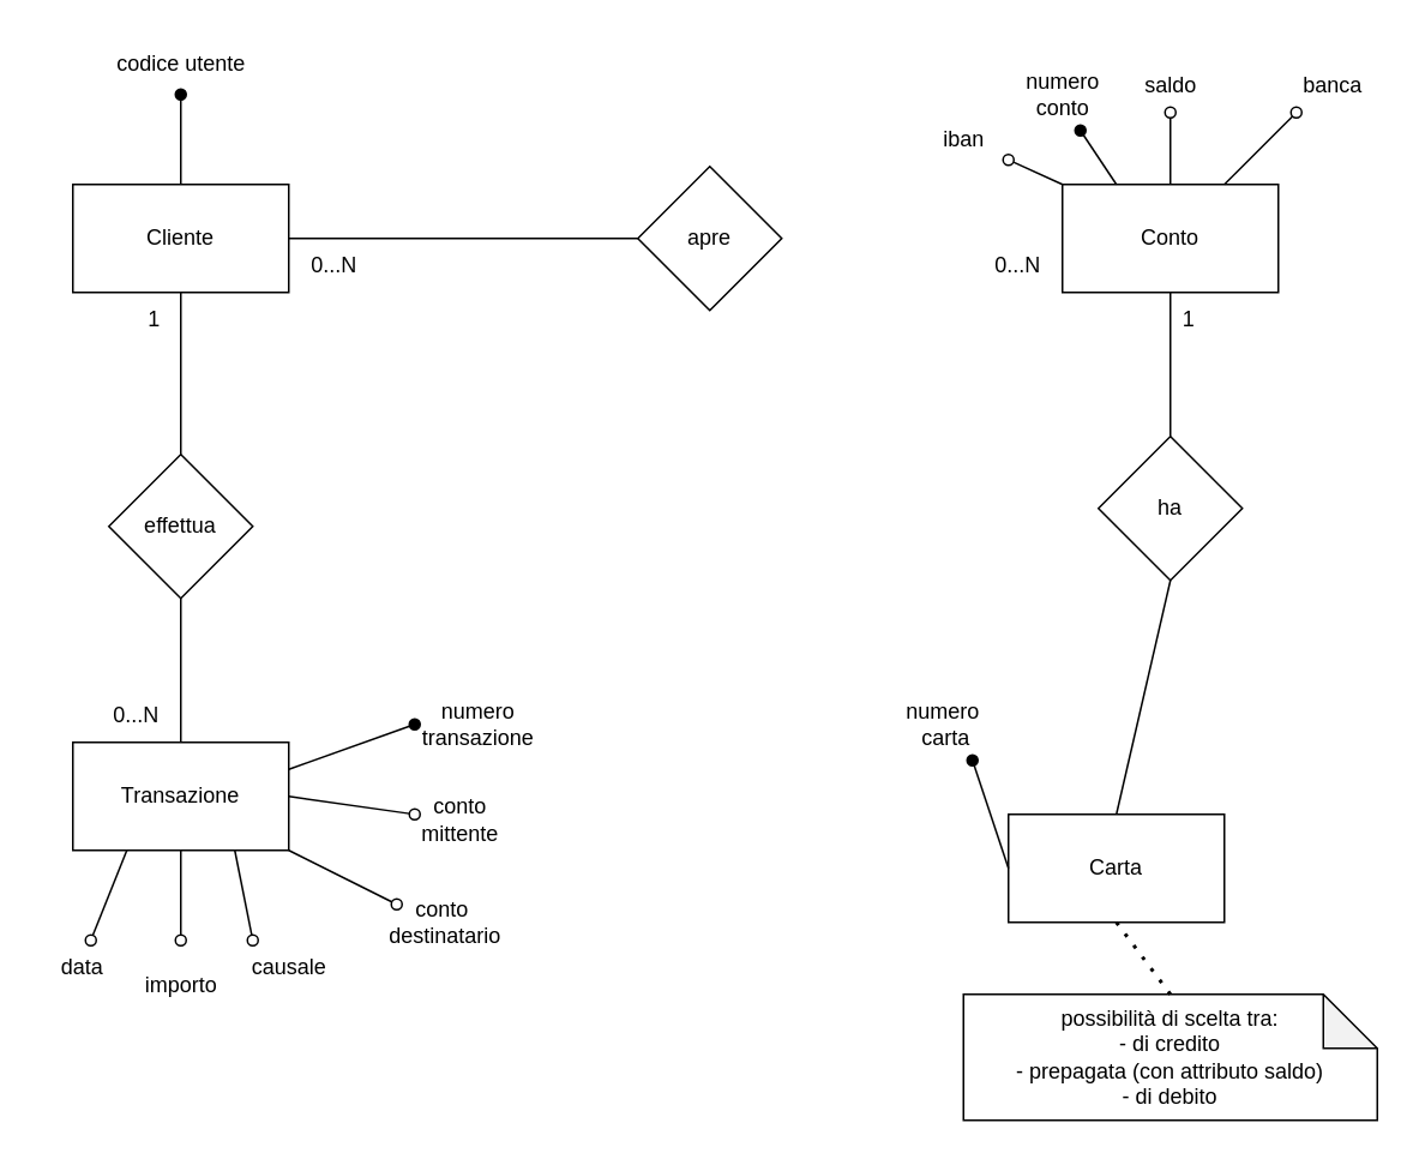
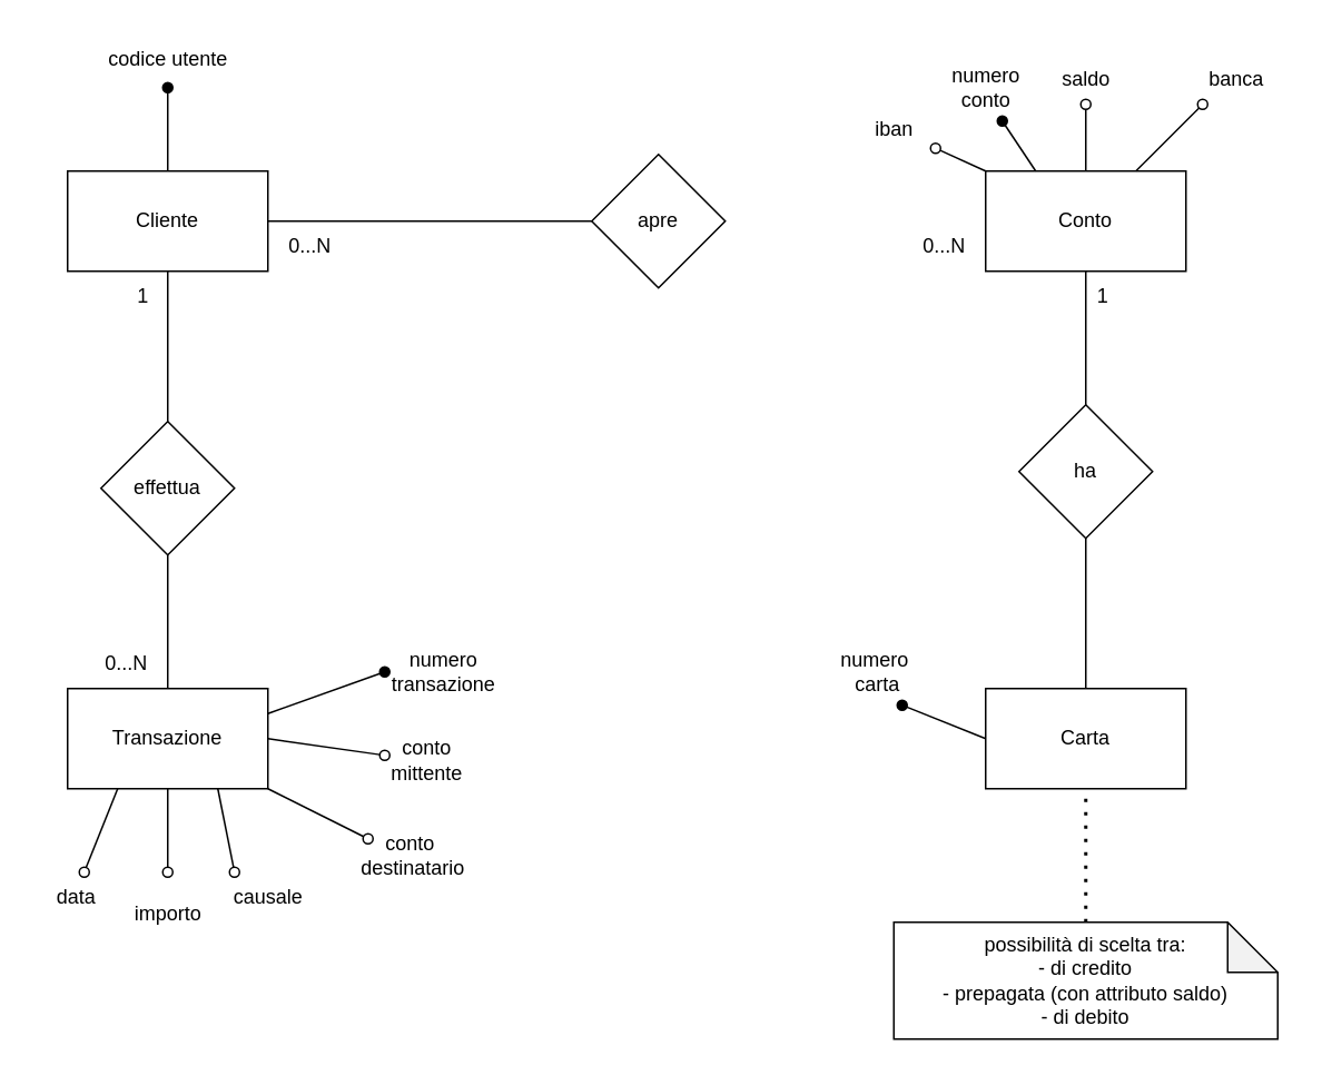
  <mxCell id="0" />
  <mxCell id="1" parent="0" />
  <mxCell id="2" value="Cliente" style="rounded=0;whiteSpace=wrap;html=1;" vertex="1" parent="1"><mxGeometry x="40" y="102" width="120" height="60" as="geometry" /></mxCell>
  <mxCell id="3" value="Conto" style="rounded=0;whiteSpace=wrap;html=1;" vertex="1" parent="1"><mxGeometry x="590" y="102" width="120" height="60" as="geometry" /></mxCell>
  <mxCell id="4" value="Transazione" style="rounded=0;whiteSpace=wrap;html=1;" vertex="1" parent="1"><mxGeometry x="40" y="412" width="120" height="60" as="geometry" /></mxCell>
- <mxCell id="5" value="Carta" style="rounded=0;whiteSpace=wrap;html=1;" vertex="1" parent="1"><mxGeometry x="560" y="452" width="120" height="60" as="geometry" /></mxCell>
+ <mxCell id="5" value="Carta" style="rounded=0;whiteSpace=wrap;html=1;" vertex="1" parent="1"><mxGeometry x="590" y="412" width="120" height="60" as="geometry" /></mxCell>
  <mxCell id="6" value="effettua" style="rhombus;whiteSpace=wrap;html=1;" vertex="1" parent="1"><mxGeometry x="60" y="252" width="80" height="80" as="geometry" /></mxCell>
  <mxCell id="7" value="apre" style="rhombus;whiteSpace=wrap;html=1;" vertex="1" parent="1"><mxGeometry x="354" y="92" width="80" height="80" as="geometry" /></mxCell>
  <mxCell id="8" value="ha" style="rhombus;whiteSpace=wrap;html=1;" vertex="1" parent="1"><mxGeometry x="610" y="242" width="80" height="80" as="geometry" /></mxCell>
  <mxCell id="9" value="" style="endArrow=none;html=1;rounded=0;exitX=1;exitY=0.5;exitDx=0;exitDy=0;entryX=0;entryY=0.5;entryDx=0;entryDy=0;" edge="1" parent="1" source="2" target="7"><mxGeometry width="50" height="50" relative="1" as="geometry"><mxPoint x="560" y="342" as="sourcePoint" /><mxPoint x="610" y="292" as="targetPoint" /></mxGeometry></mxCell>
  <mxCell id="10" value="" style="endArrow=none;html=1;rounded=0;exitX=0.5;exitY=1;exitDx=0;exitDy=0;entryX=0.5;entryY=0;entryDx=0;entryDy=0;" edge="1" parent="1" source="2" target="6"><mxGeometry width="50" height="50" relative="1" as="geometry"><mxPoint x="560" y="342" as="sourcePoint" /><mxPoint x="610" y="292" as="targetPoint" /></mxGeometry></mxCell>
  <mxCell id="11" value="" style="endArrow=none;html=1;rounded=0;exitX=0.5;exitY=1;exitDx=0;exitDy=0;entryX=0.5;entryY=0;entryDx=0;entryDy=0;" edge="1" parent="1" source="6" target="4"><mxGeometry width="50" height="50" relative="1" as="geometry"><mxPoint x="560" y="342" as="sourcePoint" /><mxPoint x="610" y="292" as="targetPoint" /></mxGeometry></mxCell>
  <mxCell id="12" value="" style="endArrow=none;html=1;rounded=0;entryX=0.5;entryY=1;entryDx=0;entryDy=0;" edge="1" parent="1" source="8" target="3"><mxGeometry width="50" height="50" relative="1" as="geometry"><mxPoint x="560" y="342" as="sourcePoint" /><mxPoint x="610" y="292" as="targetPoint" /></mxGeometry></mxCell>
  <mxCell id="13" value="" style="endArrow=none;html=1;rounded=0;entryX=0.5;entryY=1;entryDx=0;entryDy=0;exitX=0.5;exitY=0;exitDx=0;exitDy=0;" edge="1" parent="1" source="5" target="8"><mxGeometry width="50" height="50" relative="1" as="geometry"><mxPoint x="560" y="342" as="sourcePoint" /><mxPoint x="610" y="292" as="targetPoint" /></mxGeometry></mxCell>
  <mxCell id="14" value="" style="endArrow=oval;html=1;rounded=0;endFill=1;exitX=0.5;exitY=0;exitDx=0;exitDy=0;" edge="1" parent="1" source="2"><mxGeometry width="50" height="50" relative="1" as="geometry"><mxPoint x="560" y="342" as="sourcePoint" /><mxPoint x="100" y="52" as="targetPoint" /><Array as="points" /></mxGeometry></mxCell>
  <mxCell id="15" value="codice utente" style="text;html=1;align=center;verticalAlign=middle;resizable=0;points=[];autosize=1;strokeColor=none;fillColor=none;" vertex="1" parent="1"><mxGeometry x="55" y="20" width="90" height="30" as="geometry" /></mxCell>
  <mxCell id="16" value="" style="endArrow=oval;html=1;rounded=0;endFill=0;exitX=0.25;exitY=1;exitDx=0;exitDy=0;" edge="1" parent="1" source="4"><mxGeometry width="50" height="50" relative="1" as="geometry"><mxPoint x="230" y="432" as="sourcePoint" /><mxPoint x="50" y="522" as="targetPoint" /><Array as="points" /></mxGeometry></mxCell>
  <mxCell id="17" value="data" style="text;html=1;align=center;verticalAlign=middle;resizable=0;points=[];autosize=1;strokeColor=none;fillColor=none;" vertex="1" parent="1"><mxGeometry x="20" y="522" width="50" height="30" as="geometry" /></mxCell>
  <mxCell id="18" value="" style="endArrow=oval;html=1;rounded=0;endFill=0;exitX=0.5;exitY=1;exitDx=0;exitDy=0;" edge="1" parent="1" source="4"><mxGeometry width="50" height="50" relative="1" as="geometry"><mxPoint x="80" y="482" as="sourcePoint" /><mxPoint x="100" y="522" as="targetPoint" /><Array as="points" /></mxGeometry></mxCell>
  <mxCell id="19" value="" style="endArrow=oval;html=1;rounded=0;endFill=0;exitX=0.75;exitY=1;exitDx=0;exitDy=0;" edge="1" parent="1" source="4"><mxGeometry width="50" height="50" relative="1" as="geometry"><mxPoint x="90" y="492" as="sourcePoint" /><mxPoint x="140" y="522" as="targetPoint" /><Array as="points" /></mxGeometry></mxCell>
  <mxCell id="20" value="importo" style="text;html=1;align=center;verticalAlign=middle;resizable=0;points=[];autosize=1;strokeColor=none;fillColor=none;" vertex="1" parent="1"><mxGeometry x="70" y="532" width="60" height="30" as="geometry" /></mxCell>
  <mxCell id="21" value="causale" style="text;html=1;align=center;verticalAlign=middle;resizable=0;points=[];autosize=1;strokeColor=none;fillColor=none;" vertex="1" parent="1"><mxGeometry x="130" y="522" width="60" height="30" as="geometry" /></mxCell>
  <mxCell id="22" value="" style="endArrow=oval;html=1;rounded=0;endFill=0;exitX=1;exitY=1;exitDx=0;exitDy=0;" edge="1" parent="1" source="4"><mxGeometry width="50" height="50" relative="1" as="geometry"><mxPoint x="100" y="502" as="sourcePoint" /><mxPoint x="220" y="502" as="targetPoint" /><Array as="points" /></mxGeometry></mxCell>
  <mxCell id="23" value="conto&lt;div&gt;&amp;nbsp;destinatario&lt;/div&gt;" style="text;html=1;align=center;verticalAlign=middle;resizable=0;points=[];autosize=1;strokeColor=none;fillColor=none;" vertex="1" parent="1"><mxGeometry x="200" y="492" width="90" height="40" as="geometry" /></mxCell>
  <mxCell id="24" value="" style="endArrow=oval;html=1;rounded=0;endFill=0;exitX=1;exitY=0.5;exitDx=0;exitDy=0;" edge="1" parent="1" source="4"><mxGeometry width="50" height="50" relative="1" as="geometry"><mxPoint x="110" y="512" as="sourcePoint" /><mxPoint x="230" y="452" as="targetPoint" /><Array as="points" /></mxGeometry></mxCell>
  <mxCell id="25" value="conto&lt;div&gt;mittente&lt;/div&gt;" style="text;html=1;align=center;verticalAlign=middle;resizable=0;points=[];autosize=1;strokeColor=none;fillColor=none;" vertex="1" parent="1"><mxGeometry x="220" y="435" width="70" height="40" as="geometry" /></mxCell>
  <mxCell id="26" value="" style="endArrow=oval;html=1;rounded=0;endFill=1;exitX=1;exitY=0.25;exitDx=0;exitDy=0;" edge="1" parent="1" source="4"><mxGeometry width="50" height="50" relative="1" as="geometry"><mxPoint x="120" y="522" as="sourcePoint" /><mxPoint x="230" y="402" as="targetPoint" /><Array as="points" /></mxGeometry></mxCell>
  <mxCell id="27" value="numero&lt;div&gt;transazione&lt;/div&gt;" style="text;html=1;align=center;verticalAlign=middle;resizable=0;points=[];autosize=1;strokeColor=none;fillColor=none;" vertex="1" parent="1"><mxGeometry x="220" y="382" width="90" height="40" as="geometry" /></mxCell>
  <mxCell id="28" value="" style="endArrow=oval;html=1;rounded=0;endFill=1;exitX=0.25;exitY=0;exitDx=0;exitDy=0;" edge="1" parent="1" source="3"><mxGeometry width="50" height="50" relative="1" as="geometry"><mxPoint x="730" y="182" as="sourcePoint" /><mxPoint x="600" y="72" as="targetPoint" /><Array as="points" /></mxGeometry></mxCell>
  <mxCell id="29" value="numero&lt;div&gt;conto&lt;/div&gt;" style="text;html=1;align=center;verticalAlign=middle;resizable=0;points=[];autosize=1;strokeColor=none;fillColor=none;" vertex="1" parent="1"><mxGeometry x="560" y="32" width="60" height="40" as="geometry" /></mxCell>
  <mxCell id="30" value="" style="endArrow=oval;html=1;rounded=0;endFill=0;exitX=0.5;exitY=0;exitDx=0;exitDy=0;" edge="1" parent="1" source="3"><mxGeometry width="50" height="50" relative="1" as="geometry"><mxPoint x="630" y="112" as="sourcePoint" /><mxPoint x="650" y="62" as="targetPoint" /><Array as="points" /></mxGeometry></mxCell>
  <mxCell id="31" value="saldo" style="text;html=1;align=center;verticalAlign=middle;resizable=0;points=[];autosize=1;strokeColor=none;fillColor=none;" vertex="1" parent="1"><mxGeometry x="625" y="32" width="50" height="30" as="geometry" /></mxCell>
  <mxCell id="32" value="" style="endArrow=oval;html=1;rounded=0;endFill=0;exitX=0.75;exitY=0;exitDx=0;exitDy=0;" edge="1" parent="1" source="3"><mxGeometry width="50" height="50" relative="1" as="geometry"><mxPoint x="640" y="122" as="sourcePoint" /><mxPoint x="720" y="62" as="targetPoint" /><Array as="points" /></mxGeometry></mxCell>
  <mxCell id="33" value="banca" style="text;html=1;align=center;verticalAlign=middle;resizable=0;points=[];autosize=1;strokeColor=none;fillColor=none;" vertex="1" parent="1"><mxGeometry x="710" y="32" width="60" height="30" as="geometry" /></mxCell>
  <mxCell id="34" value="" style="endArrow=oval;html=1;rounded=0;endFill=0;exitX=0;exitY=0;exitDx=0;exitDy=0;" edge="1" parent="1" source="3" target="35"><mxGeometry width="50" height="50" relative="1" as="geometry"><mxPoint x="650" y="132" as="sourcePoint" /><mxPoint x="550" y="92" as="targetPoint" /><Array as="points" /></mxGeometry></mxCell>
  <mxCell id="35" value="iban" style="text;html=1;align=center;verticalAlign=middle;resizable=0;points=[];autosize=1;strokeColor=none;fillColor=none;" vertex="1" parent="1"><mxGeometry x="510" y="62" width="50" height="30" as="geometry" /></mxCell>
  <mxCell id="36" value="1" style="text;html=1;align=center;verticalAlign=middle;resizable=0;points=[];autosize=1;strokeColor=none;fillColor=none;" vertex="1" parent="1"><mxGeometry x="70" y="162" width="30" height="30" as="geometry" /></mxCell>
  <mxCell id="37" value="0...N" style="text;html=1;align=center;verticalAlign=middle;resizable=0;points=[];autosize=1;strokeColor=none;fillColor=none;" vertex="1" parent="1"><mxGeometry x="50" y="382" width="50" height="30" as="geometry" /></mxCell>
  <mxCell id="38" value="0...N" style="text;html=1;align=center;verticalAlign=middle;resizable=0;points=[];autosize=1;strokeColor=none;fillColor=none;" vertex="1" parent="1"><mxGeometry x="160" y="132" width="50" height="30" as="geometry" /></mxCell>
  <mxCell id="39" value="0...N" style="text;html=1;align=center;verticalAlign=middle;resizable=0;points=[];autosize=1;strokeColor=none;fillColor=none;" vertex="1" parent="1"><mxGeometry x="540" y="132" width="50" height="30" as="geometry" /></mxCell>
  <mxCell id="40" value="1" style="text;html=1;align=center;verticalAlign=middle;resizable=0;points=[];autosize=1;strokeColor=none;fillColor=none;" vertex="1" parent="1"><mxGeometry x="645" y="162" width="30" height="30" as="geometry" /></mxCell>
  <mxCell id="41" value="possibilità di scelta tra:&lt;div&gt;- di credito&lt;/div&gt;&lt;div&gt;- prepagata (con attributo saldo)&lt;/div&gt;&lt;div&gt;- di debito&lt;/div&gt;" style="shape=note;whiteSpace=wrap;html=1;backgroundOutline=1;darkOpacity=0.05;" vertex="1" parent="1"><mxGeometry x="535" y="552" width="230" height="70" as="geometry" /></mxCell>
  <mxCell id="42" value="" style="endArrow=none;dashed=1;html=1;dashPattern=1 3;strokeWidth=2;rounded=0;entryX=0.5;entryY=1;entryDx=0;entryDy=0;exitX=0.5;exitY=0;exitDx=0;exitDy=0;exitPerimeter=0;" edge="1" parent="1" source="41" target="5"><mxGeometry width="50" height="50" relative="1" as="geometry"><mxPoint x="560" y="342" as="sourcePoint" /><mxPoint x="610" y="292" as="targetPoint" /></mxGeometry></mxCell>
  <mxCell id="43" value="" style="endArrow=oval;html=1;rounded=0;endFill=1;exitX=0;exitY=0.5;exitDx=0;exitDy=0;" edge="1" parent="1" source="5"><mxGeometry width="50" height="50" relative="1" as="geometry"><mxPoint x="630" y="112" as="sourcePoint" /><mxPoint x="540" y="422" as="targetPoint" /><Array as="points" /></mxGeometry></mxCell>
  <mxCell id="44" value="numero&amp;nbsp;&lt;div&gt;carta&lt;/div&gt;" style="text;html=1;align=center;verticalAlign=middle;resizable=0;points=[];autosize=1;strokeColor=none;fillColor=none;" vertex="1" parent="1"><mxGeometry x="490" y="382" width="70" height="40" as="geometry" /></mxCell>
